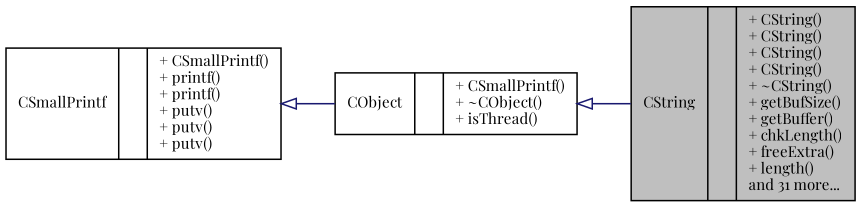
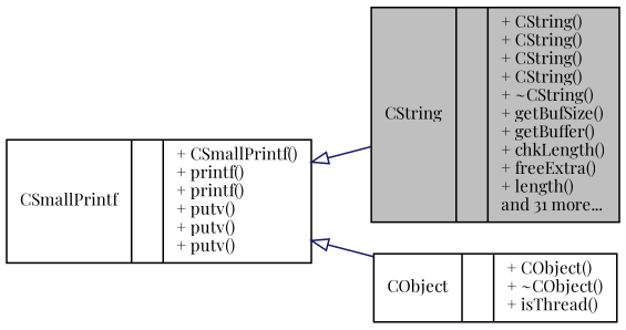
  digraph {
    fontname="Playfair Display"
    rankdir=LR
    node [color=black fillcolor=white fontname="Playfair Display" fontsize=10 shape=record style=filled]
    edge [arrowtail=onormal color=midnightblue dir=back fontname="Playfair Display" fontsize=10 labelfontname=Helvetica labelfontsize=10 style=solid]
    n1 [fillcolor=grey75 fontcolor=black height=0.2 label="{CString\n||+ CString()\l+ CString()\l+ CString()\l+ CString()\l+ ~CString()\l+ getBufSize()\l+ getBuffer()\l+ chkLength()\l+ freeExtra()\l+ length()\land 31 more...\l}" width=0.4]
    n2 [height=0.2 label="{CSmallPrintf\n||+ CSmallPrintf()\l+ printf()\l+ printf()\l+ putv()\l+ putv()\l+ putv()\l}" width=0.4]
-   n3 [height=0.2 label="{CObject\n||+ CSmallPrintf()\l+ ~CObject()\l+ isThread()\l}" width=0.4]
-   n3 -> n1
+   n3 [height=0.2 label="{CObject\n||+ CObject()\l+ ~CObject()\l+ isThread()\l}" width=0.4]
+   n2 -> n1
    n2 -> n3
  }
